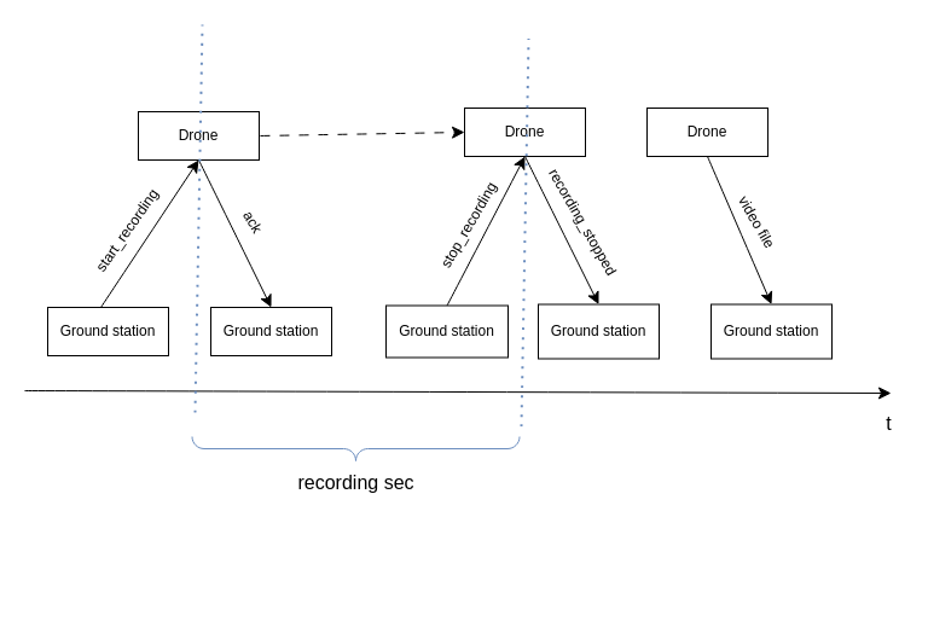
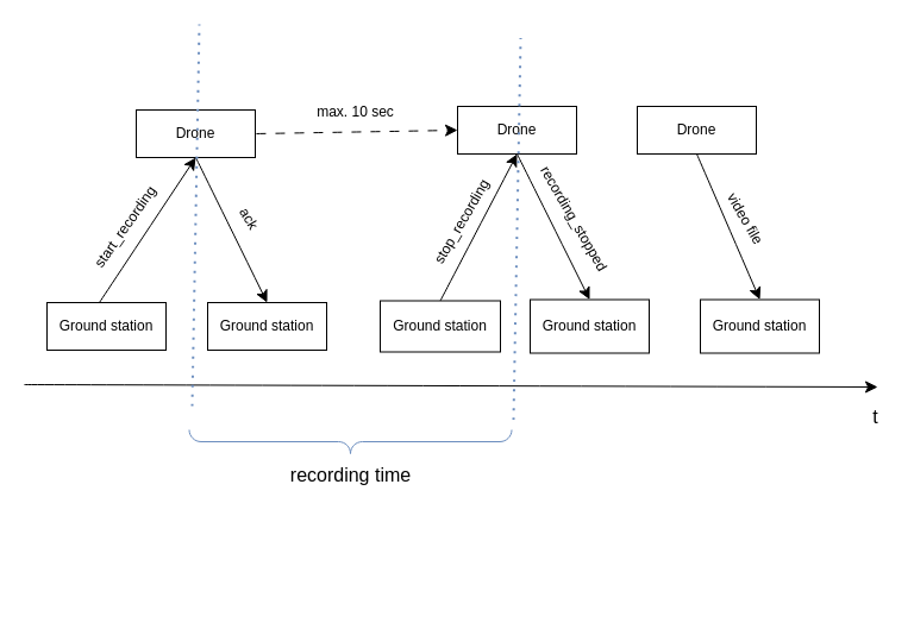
  <mxCell id="0" />
  <mxCell id="1" parent="0" />
  <mxCell id="2" value="Ground station" style="whiteSpace=wrap;html=1;align=center;" vertex="1" parent="1"><mxGeometry x="39" y="254" width="100" height="40" as="geometry" /></mxCell>
  <mxCell id="3" value="Drone" style="whiteSpace=wrap;html=1;align=center;" vertex="1" parent="1"><mxGeometry x="114" y="92" width="100" height="40" as="geometry" /></mxCell>
  <mxCell id="4" value="" style="endArrow=classic;html=1;rounded=0;fontSize=12;startSize=8;endSize=8;curved=1;" edge="1" parent="1"><mxGeometry width="50" height="50" relative="1" as="geometry"><mxPoint x="20" y="323" as="sourcePoint" /><mxPoint x="737" y="325" as="targetPoint" /></mxGeometry></mxCell>
  <mxCell id="5" value="t" style="text;html=1;align=center;verticalAlign=middle;resizable=0;points=[];autosize=1;strokeColor=none;fillColor=none;fontSize=16;" vertex="1" parent="1"><mxGeometry x="724" y="334" width="22" height="31" as="geometry" /></mxCell>
  <mxCell id="6" value="" style="endArrow=classic;html=1;rounded=0;fontSize=12;startSize=8;endSize=8;curved=1;entryX=0.5;entryY=1;entryDx=0;entryDy=0;" edge="1" parent="1" target="3"><mxGeometry width="50" height="50" relative="1" as="geometry"><mxPoint x="83" y="254" as="sourcePoint" /><mxPoint x="133" y="92" as="targetPoint" /></mxGeometry></mxCell>
  <mxCell id="7" value="Ground station" style="whiteSpace=wrap;html=1;align=center;" vertex="1" parent="1"><mxGeometry x="174" y="254" width="100" height="40" as="geometry" /></mxCell>
  <mxCell id="8" value="" style="endArrow=classic;html=1;rounded=0;fontSize=12;startSize=8;endSize=8;curved=1;exitX=0.5;exitY=1;exitDx=0;exitDy=0;entryX=0.5;entryY=0;entryDx=0;entryDy=0;" edge="1" parent="1" source="3" target="7"><mxGeometry width="50" height="50" relative="1" as="geometry"><mxPoint x="332" y="257" as="sourcePoint" /><mxPoint x="382" y="207" as="targetPoint" /></mxGeometry></mxCell>
  <mxCell id="9" value="Drone" style="whiteSpace=wrap;html=1;align=center;" vertex="1" parent="1"><mxGeometry x="384" y="89" width="100" height="40" as="geometry" /></mxCell>
  <mxCell id="10" value="" style="endArrow=classic;html=1;rounded=0;fontSize=12;startSize=8;endSize=8;curved=1;shadow=0;textShadow=0;flowAnimation=1;entryX=0;entryY=0.5;entryDx=0;entryDy=0;exitX=1;exitY=0.5;exitDx=0;exitDy=0;" edge="1" parent="1" source="3" target="9"><mxGeometry width="50" height="50" relative="1" as="geometry"><mxPoint x="222" y="114" as="sourcePoint" /><mxPoint x="470" y="183" as="targetPoint" /></mxGeometry></mxCell>
+ <mxCell id="11" value="max. 10 sec" style="text;html=1;align=center;verticalAlign=middle;resizable=0;points=[];autosize=1;strokeColor=none;fillColor=none;fontSize=12;strokeWidth=1;" vertex="1" parent="1"><mxGeometry x="256" y="81" width="83" height="26" as="geometry" /></mxCell>
  <mxCell id="12" value="Ground station" style="whiteSpace=wrap;html=1;align=center;" vertex="1" parent="1"><mxGeometry x="319" y="252.5" width="101" height="43" as="geometry" /></mxCell>
  <mxCell id="13" value="" style="endArrow=classic;html=1;rounded=0;fontSize=12;startSize=8;endSize=8;curved=1;entryX=0.5;entryY=1;entryDx=0;entryDy=0;exitX=0.5;exitY=0;exitDx=0;exitDy=0;" edge="1" parent="1" source="12" target="9"><mxGeometry width="50" height="50" relative="1" as="geometry"><mxPoint x="366.5" y="249" as="sourcePoint" /><mxPoint x="447.5" y="127" as="targetPoint" /></mxGeometry></mxCell>
  <mxCell id="14" value="Ground station" style="whiteSpace=wrap;html=1;align=center;" vertex="1" parent="1"><mxGeometry x="445" y="251.5" width="100" height="45" as="geometry" /></mxCell>
  <mxCell id="15" value="" style="endArrow=classic;html=1;rounded=0;fontSize=12;startSize=8;endSize=8;curved=1;exitX=0.5;exitY=1;exitDx=0;exitDy=0;entryX=0.5;entryY=0;entryDx=0;entryDy=0;" edge="1" parent="1" source="9" target="14"><mxGeometry width="50" height="50" relative="1" as="geometry"><mxPoint x="423" y="142" as="sourcePoint" /><mxPoint x="483" y="264" as="targetPoint" /></mxGeometry></mxCell>
  <mxCell id="16" value="Drone" style="whiteSpace=wrap;html=1;align=center;" vertex="1" parent="1"><mxGeometry x="535" y="89" width="100" height="40" as="geometry" /></mxCell>
  <mxCell id="17" value="Ground station" style="whiteSpace=wrap;html=1;align=center;" vertex="1" parent="1"><mxGeometry x="588" y="251.5" width="100" height="45" as="geometry" /></mxCell>
  <mxCell id="18" value="" style="endArrow=classic;html=1;rounded=0;fontSize=12;startSize=8;endSize=8;curved=1;exitX=0.5;exitY=1;exitDx=0;exitDy=0;entryX=0.5;entryY=0;entryDx=0;entryDy=0;" edge="1" parent="1" source="16" target="17"><mxGeometry width="50" height="50" relative="1" as="geometry"><mxPoint x="554" y="132" as="sourcePoint" /><mxPoint x="642" y="252" as="targetPoint" /></mxGeometry></mxCell>
  <mxCell id="19" value="start_recording" style="text;html=1;align=center;verticalAlign=middle;resizable=0;points=[];autosize=1;strokeColor=none;fillColor=none;fontSize=12;rotation=-55;" vertex="1" parent="1"><mxGeometry x="56" y="178" width="98" height="26" as="geometry" /></mxCell>
  <mxCell id="20" value="ack" style="text;html=1;align=center;verticalAlign=middle;resizable=0;points=[];autosize=1;strokeColor=none;fillColor=none;fontSize=12;rotation=60;" vertex="1" parent="1"><mxGeometry x="190" y="170" width="37" height="26" as="geometry" /></mxCell>
  <mxCell id="21" value="stop_recording" style="text;html=1;align=center;verticalAlign=middle;resizable=0;points=[];autosize=1;strokeColor=none;fillColor=none;fontSize=12;rotation=-60;" vertex="1" parent="1"><mxGeometry x="339" y="174" width="97" height="26" as="geometry" /></mxCell>
  <mxCell id="22" value="recording_stopped" style="text;html=1;align=center;verticalAlign=middle;resizable=0;points=[];autosize=1;strokeColor=none;fillColor=none;fontSize=12;rotation=60;" vertex="1" parent="1"><mxGeometry x="423" y="170" width="117" height="26" as="geometry" /></mxCell>
  <mxCell id="23" value="video file" style="text;html=1;align=center;verticalAlign=middle;resizable=0;points=[];autosize=1;strokeColor=none;fillColor=none;fontSize=12;rotation=60;" vertex="1" parent="1"><mxGeometry x="593" y="170" width="65" height="26" as="geometry" /></mxCell>
  <mxCell id="24" value="" style="endArrow=none;dashed=1;html=1;dashPattern=1 3;strokeWidth=2;rounded=0;fontSize=12;startSize=8;endSize=8;curved=1;fillColor=#dae8fc;strokeColor=#6c8ebf;" edge="1" parent="1"><mxGeometry width="50" height="50" relative="1" as="geometry"><mxPoint x="161" y="341" as="sourcePoint" /><mxPoint x="167" y="20" as="targetPoint" /></mxGeometry></mxCell>
  <mxCell id="25" value="" style="endArrow=none;dashed=1;html=1;dashPattern=1 3;strokeWidth=2;rounded=0;fontSize=12;startSize=8;endSize=8;curved=1;fontColor=#007FFF;fillColor=#dae8fc;strokeColor=#6c8ebf;" edge="1" parent="1"><mxGeometry width="50" height="50" relative="1" as="geometry"><mxPoint x="431" y="352.5" as="sourcePoint" /><mxPoint x="437" y="31.5" as="targetPoint" /></mxGeometry></mxCell>
  <mxCell id="26" value="" style="labelPosition=right;align=left;strokeWidth=1;shape=mxgraph.mockup.markup.curlyBrace;html=1;shadow=0;dashed=0;strokeColor=#6c8ebf;direction=north;rotation=-90;fillColor=#dae8fc;" vertex="1" parent="1"><mxGeometry x="284" y="235.5" width="20" height="271" as="geometry" /></mxCell>
- <mxCell id="27" value="recording sec" style="text;html=1;align=center;verticalAlign=middle;resizable=0;points=[];autosize=1;strokeColor=none;fillColor=none;fontSize=16;" vertex="1" parent="1"><mxGeometry x="234.5" y="383" width="119" height="31" as="geometry" /></mxCell>
+ <mxCell id="27" value="recording time" style="text;html=1;align=center;verticalAlign=middle;resizable=0;points=[];autosize=1;strokeColor=none;fillColor=none;fontSize=16;" vertex="1" parent="1"><mxGeometry x="234.5" y="383" width="119" height="31" as="geometry" /></mxCell>
